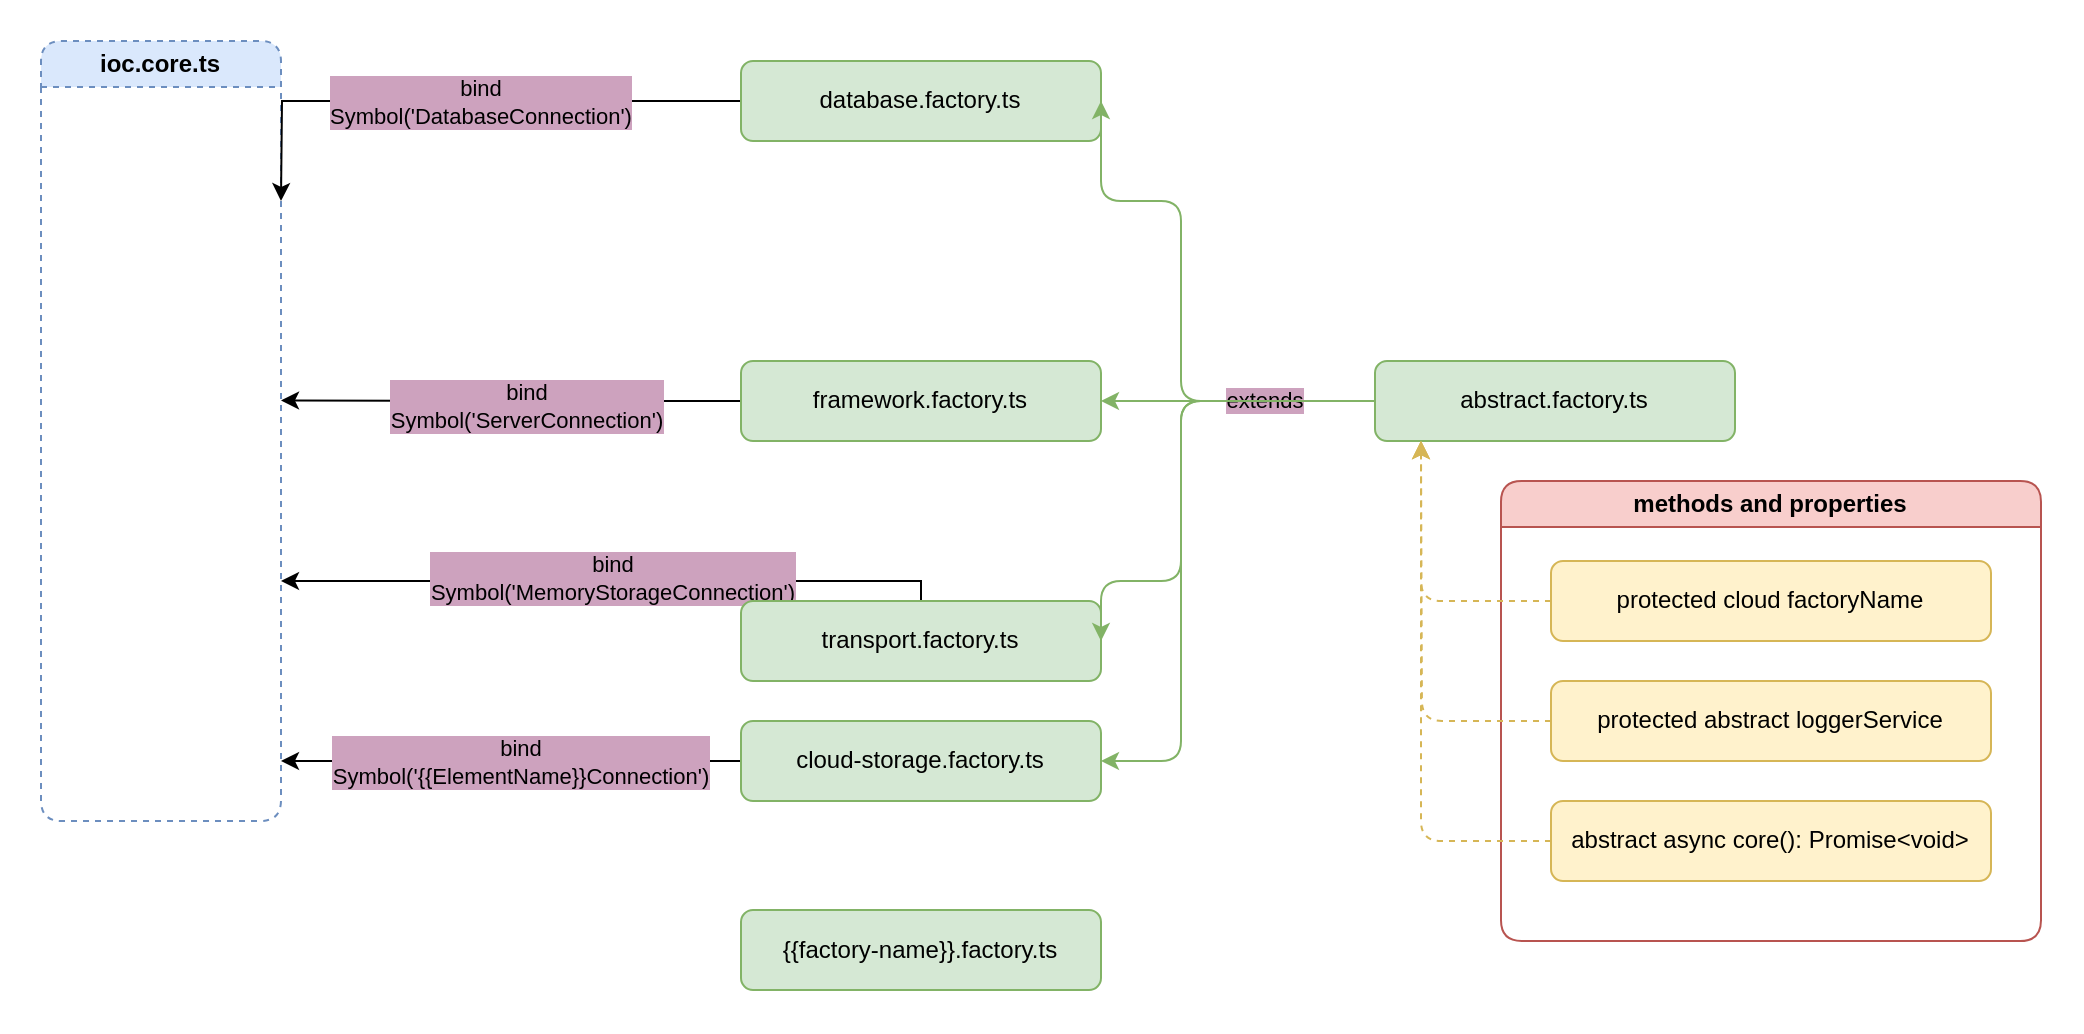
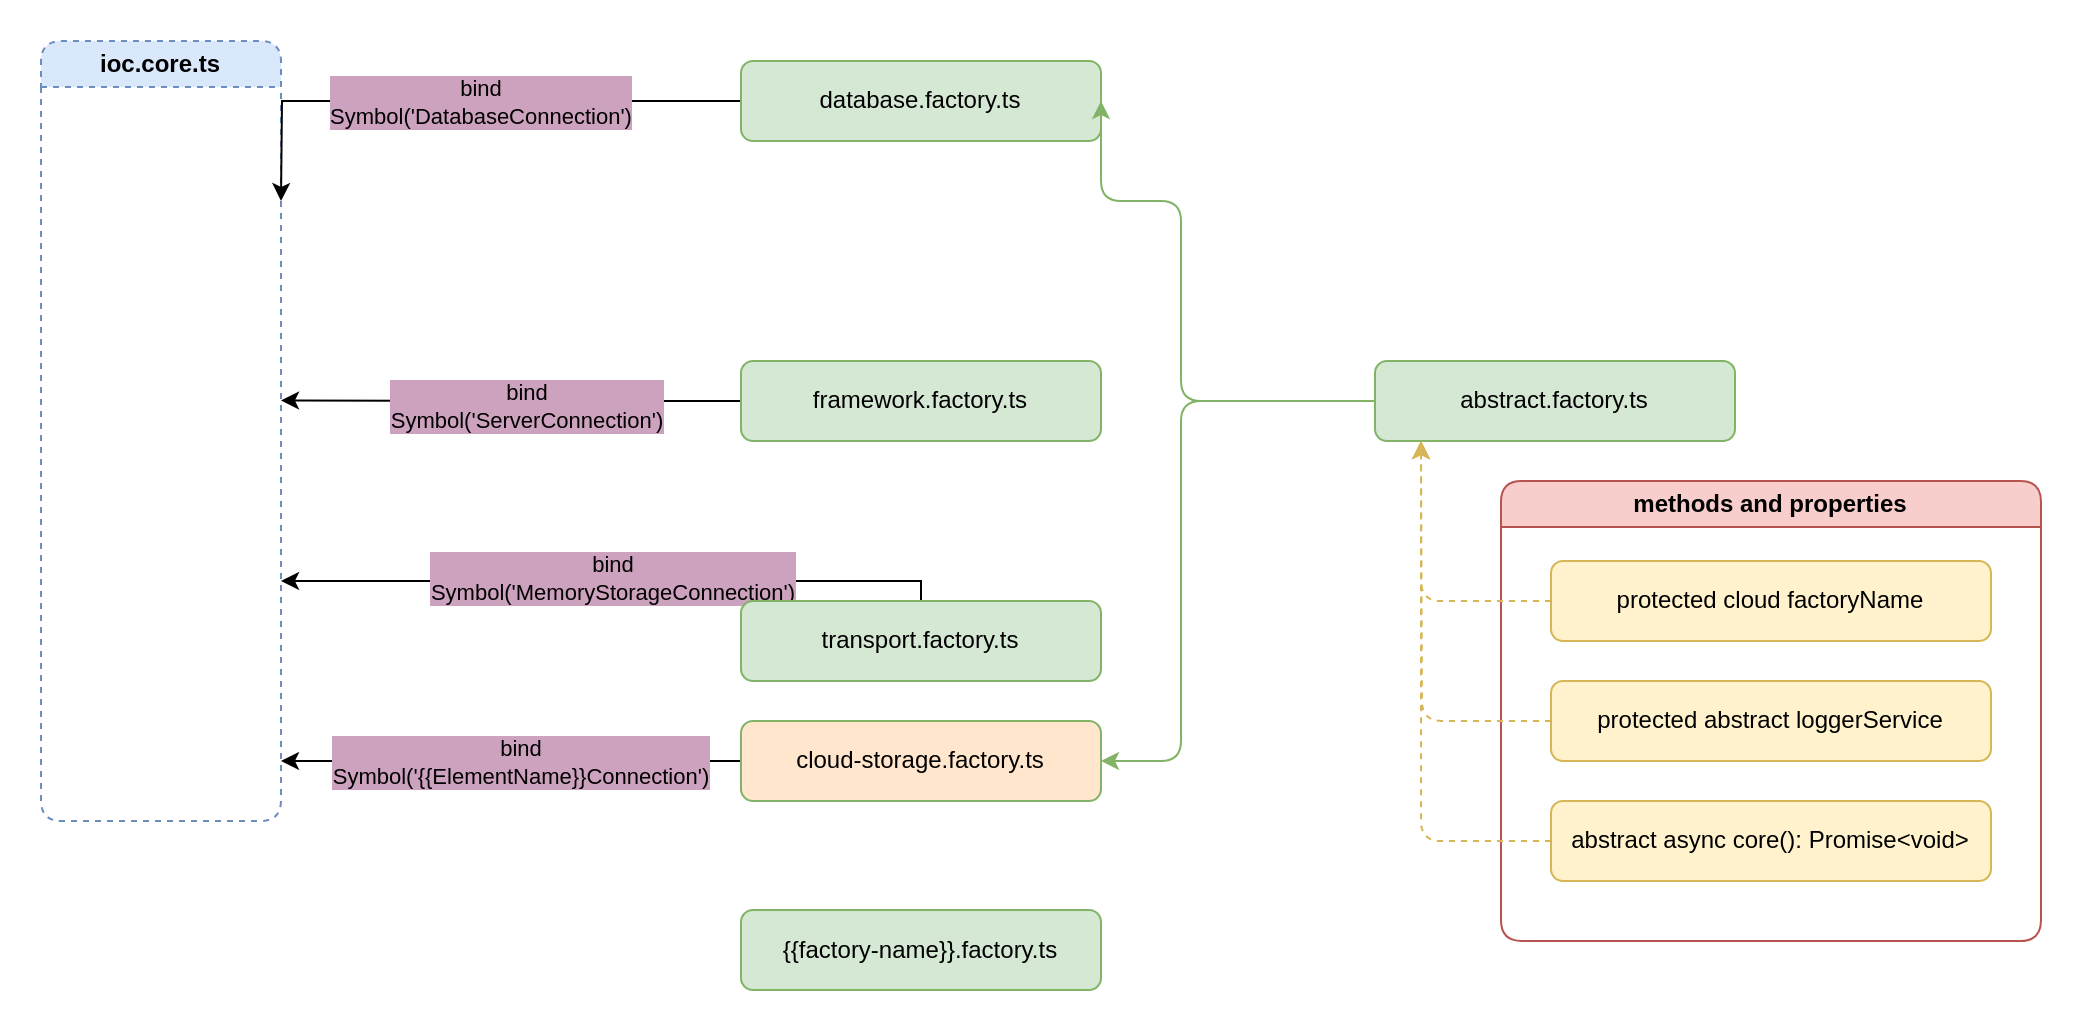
  <mxCell id="0" />
  <mxCell id="1" parent="0" />
  <mxCell id="2" value="ioc.core.ts" style="swimlane;whiteSpace=wrap;html=1;rounded=1;dashed=1;fillColor=#dae8fc;strokeColor=#6c8ebf;" vertex="1" parent="1"><mxGeometry x="20" y="20" width="120" height="390" as="geometry" /></mxCell>
  <mxCell id="3" style="edgeStyle=orthogonalEdgeStyle;rounded=0;orthogonalLoop=1;jettySize=auto;html=1;" edge="1" parent="1" source="5"><mxGeometry relative="1" as="geometry"><mxPoint x="140" y="100" as="targetPoint" /></mxGeometry></mxCell>
  <mxCell id="4" value="bind&lt;br&gt;Symbol('DatabaseConnection')" style="edgeLabel;html=1;align=center;verticalAlign=middle;resizable=0;points=[];labelBackgroundColor=#CDA2BE;" vertex="1" connectable="0" parent="3"><mxGeometry x="-0.066" relative="1" as="geometry"><mxPoint as="offset" /></mxGeometry></mxCell>
  <mxCell id="5" value="database.factory.ts" style="rounded=1;whiteSpace=wrap;html=1;fillColor=#d5e8d4;strokeColor=#82b366;" vertex="1" parent="1"><mxGeometry x="370" y="30" width="180" height="40" as="geometry" /></mxCell>
  <mxCell id="6" style="edgeStyle=orthogonalEdgeStyle;rounded=0;orthogonalLoop=1;jettySize=auto;html=1;exitX=0;exitY=0.5;exitDx=0;exitDy=0;" edge="1" parent="1" source="7"><mxGeometry relative="1" as="geometry"><mxPoint x="140" y="199.714" as="targetPoint" /></mxGeometry></mxCell>
  <mxCell id="7" value="framework.factory.ts" style="rounded=1;whiteSpace=wrap;html=1;fillColor=#d5e8d4;strokeColor=#82b366;" vertex="1" parent="1"><mxGeometry x="370" y="180" width="180" height="40" as="geometry" /></mxCell>
  <mxCell id="8" style="edgeStyle=orthogonalEdgeStyle;rounded=0;orthogonalLoop=1;jettySize=auto;html=1;" edge="1" parent="1" source="10"><mxGeometry relative="1" as="geometry"><mxPoint x="140" y="290" as="targetPoint" /><Array as="points"><mxPoint x="260" y="290" /><mxPoint x="260" y="290" /></Array></mxGeometry></mxCell>
  <mxCell id="9" value="bind&lt;br&gt;Symbol('MemoryStorageConnection')" style="edgeLabel;html=1;align=center;verticalAlign=middle;resizable=0;points=[];labelBackgroundColor=#CDA2BE;" vertex="1" connectable="0" parent="8"><mxGeometry x="0.083" y="-2" relative="1" as="geometry"><mxPoint x="14" as="offset" /></mxGeometry></mxCell>
  <mxCell id="10" value="transport.factory.ts" style="rounded=1;whiteSpace=wrap;html=1;fillColor=#d5e8d4;strokeColor=#82b366;" vertex="1" parent="1"><mxGeometry x="370" y="300" width="180" height="40" as="geometry" /></mxCell>
  <mxCell id="11" value="bind&lt;br&gt;Symbol('ServerConnection')" style="edgeLabel;html=1;align=center;verticalAlign=middle;resizable=0;points=[];labelBackgroundColor=#CDA2BE;" vertex="1" connectable="0" parent="1"><mxGeometry x="259.997" y="120" as="geometry"><mxPoint x="3" y="82" as="offset" /></mxGeometry></mxCell>
  <mxCell id="12" style="edgeStyle=orthogonalEdgeStyle;rounded=1;orthogonalLoop=1;jettySize=auto;html=1;entryX=1;entryY=0.5;entryDx=0;entryDy=0;fillColor=#d5e8d4;strokeColor=#82b366;" edge="1" parent="1" source="17" target="5"><mxGeometry relative="1" as="geometry"><Array as="points"><mxPoint x="590" y="200" /><mxPoint x="590" y="100" /></Array></mxGeometry></mxCell>
- <mxCell id="13" style="edgeStyle=orthogonalEdgeStyle;rounded=1;orthogonalLoop=1;jettySize=auto;html=1;entryX=1;entryY=0.5;entryDx=0;entryDy=0;fillColor=#d5e8d4;strokeColor=#82b366;" edge="1" parent="1" source="17" target="7"><mxGeometry relative="1" as="geometry" /></mxCell>
- <mxCell id="14" style="edgeStyle=orthogonalEdgeStyle;rounded=1;orthogonalLoop=1;jettySize=auto;html=1;entryX=1;entryY=0.5;entryDx=0;entryDy=0;fillColor=#d5e8d4;strokeColor=#82b366;" edge="1" parent="1" source="17" target="10"><mxGeometry relative="1" as="geometry"><Array as="points"><mxPoint x="590" y="200" /><mxPoint x="590" y="290" /></Array></mxGeometry></mxCell>
- <mxCell id="15" value="extends" style="edgeLabel;html=1;align=center;verticalAlign=middle;resizable=0;points=[];labelBackgroundColor=#CDA2BE;" vertex="1" connectable="0" parent="14"><mxGeometry x="-0.566" y="-1" relative="1" as="geometry"><mxPoint as="offset" /></mxGeometry></mxCell>
  <mxCell id="16" style="edgeStyle=orthogonalEdgeStyle;rounded=1;orthogonalLoop=1;jettySize=auto;html=1;entryX=1;entryY=0.5;entryDx=0;entryDy=0;fillColor=#d5e8d4;strokeColor=#82b366;" edge="1" parent="1" source="17" target="26"><mxGeometry relative="1" as="geometry"><Array as="points"><mxPoint x="590" y="200" /><mxPoint x="590" y="380" /></Array></mxGeometry></mxCell>
  <mxCell id="17" value="abstract.factory.ts" style="rounded=1;whiteSpace=wrap;html=1;fillColor=#d5e8d4;strokeColor=#82b366;" vertex="1" parent="1"><mxGeometry x="687" y="180" width="180" height="40" as="geometry" /></mxCell>
  <mxCell id="18" value="methods and properties" style="swimlane;whiteSpace=wrap;html=1;fillColor=#f8cecc;strokeColor=#b85450;rounded=1;" vertex="1" parent="1"><mxGeometry x="750" y="240" width="270" height="230" as="geometry" /></mxCell>
  <mxCell id="19" value="protected cloud factoryName" style="rounded=1;whiteSpace=wrap;html=1;fillColor=#fff2cc;strokeColor=#d6b656;" vertex="1" parent="18"><mxGeometry x="25" y="40" width="220" height="40" as="geometry" /></mxCell>
  <mxCell id="20" value="abstract async core(): Promise&amp;lt;void&amp;gt;" style="rounded=1;whiteSpace=wrap;html=1;fillColor=#fff2cc;strokeColor=#d6b656;" vertex="1" parent="18"><mxGeometry x="25" y="160" width="220" height="40" as="geometry" /></mxCell>
  <mxCell id="21" style="edgeStyle=orthogonalEdgeStyle;rounded=1;orthogonalLoop=1;jettySize=auto;html=1;fillColor=#fff2cc;strokeColor=#d6b656;dashed=1;" edge="1" parent="18" source="22"><mxGeometry relative="1" as="geometry"><mxPoint x="-40" y="-20" as="targetPoint" /></mxGeometry></mxCell>
  <mxCell id="22" value="protected abstract loggerService" style="rounded=1;whiteSpace=wrap;html=1;fillColor=#fff2cc;strokeColor=#d6b656;" vertex="1" parent="18"><mxGeometry x="25" y="100" width="220" height="40" as="geometry" /></mxCell>
  <mxCell id="23" style="edgeStyle=orthogonalEdgeStyle;rounded=1;orthogonalLoop=1;jettySize=auto;html=1;exitX=0;exitY=0.5;exitDx=0;exitDy=0;fillColor=#fff2cc;strokeColor=#d6b656;dashed=1;" edge="1" parent="1" source="19"><mxGeometry relative="1" as="geometry"><mxPoint x="710" y="220" as="targetPoint" /><Array as="points"><mxPoint x="710" y="300" /></Array></mxGeometry></mxCell>
  <mxCell id="24" style="edgeStyle=orthogonalEdgeStyle;rounded=1;orthogonalLoop=1;jettySize=auto;html=1;exitX=0;exitY=0.5;exitDx=0;exitDy=0;fillColor=#fff2cc;strokeColor=#d6b656;dashed=1;" edge="1" parent="1" source="20" target="17"><mxGeometry relative="1" as="geometry"><mxPoint x="736" y="220" as="targetPoint" /><Array as="points"><mxPoint x="710" y="420" /></Array></mxGeometry></mxCell>
  <mxCell id="25" style="edgeStyle=orthogonalEdgeStyle;rounded=0;orthogonalLoop=1;jettySize=auto;html=1;" edge="1" parent="1" source="26"><mxGeometry relative="1" as="geometry"><mxPoint x="140" y="380" as="targetPoint" /></mxGeometry></mxCell>
- <mxCell id="26" value="cloud-storage.factory.ts" style="rounded=1;whiteSpace=wrap;html=1;fillColor=#d5e8d4;strokeColor=#82b366;" vertex="1" parent="1"><mxGeometry x="370" y="360" width="180" height="40" as="geometry" /></mxCell>
+ <mxCell id="26" value="cloud-storage.factory.ts" style="rounded=1;whiteSpace=wrap;html=1;fillColor=#ffe6cc;strokeColor=#82b366;" vertex="1" parent="1"><mxGeometry x="370" y="360" width="180" height="40" as="geometry" /></mxCell>
  <mxCell id="27" value="bind&lt;br&gt;Symbol('{{ElementName}}Connection')" style="edgeLabel;html=1;align=center;verticalAlign=middle;resizable=0;points=[];labelBackgroundColor=#CDA2BE;" vertex="1" connectable="0" parent="1"><mxGeometry x="259.995" y="380" as="geometry" /></mxCell>
  <mxCell id="28" value="{{factory-name}}.factory.ts" style="rounded=1;whiteSpace=wrap;html=1;fillColor=#d5e8d4;strokeColor=#82b366;" vertex="1" parent="1"><mxGeometry x="370" y="454.5" width="180" height="40" as="geometry" /></mxCell>
